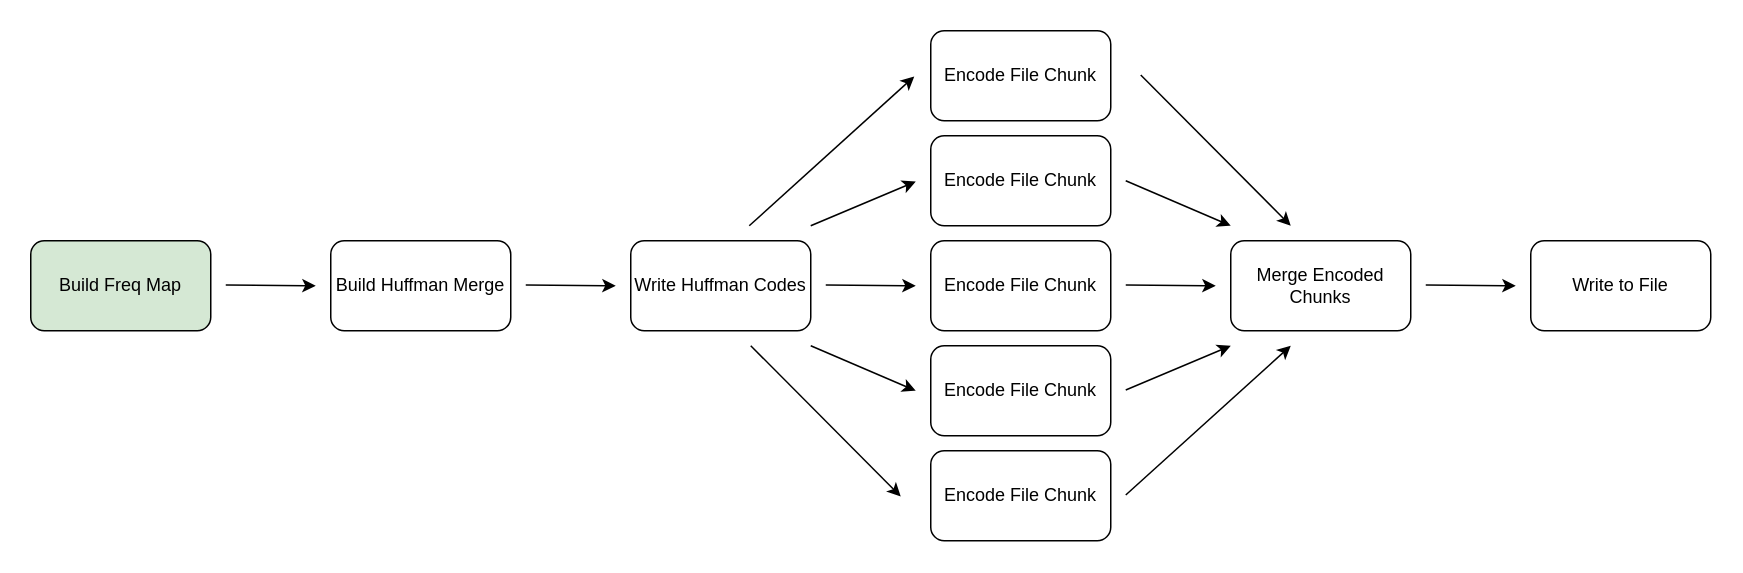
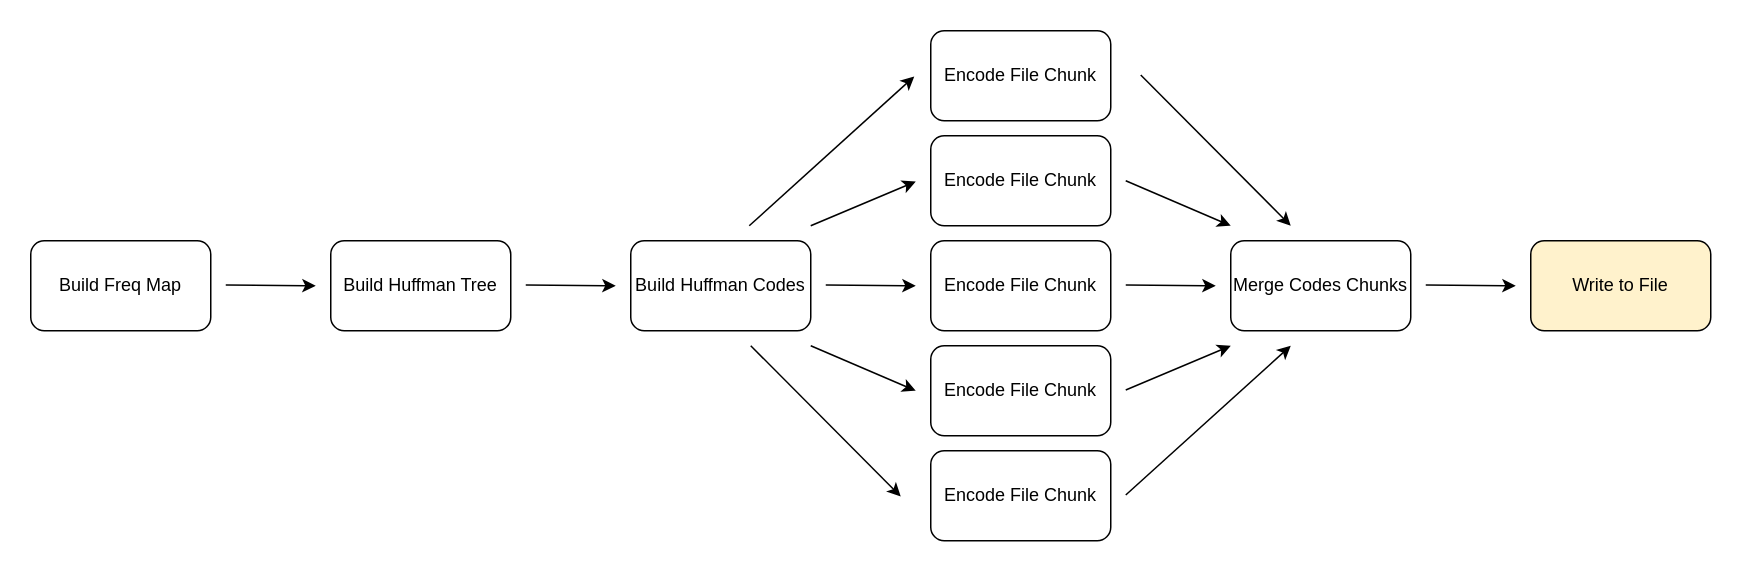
  <mxCell id="0" />
  <mxCell id="1" parent="0" />
- <mxCell id="2" value="Build Freq Map" style="rounded=1;whiteSpace=wrap;html=1;fillColor=#d5e8d4;" vertex="1" parent="1"><mxGeometry x="20" y="160" width="120" height="60" as="geometry" /></mxCell>
- <mxCell id="3" value="Write Huffman Codes" style="rounded=1;whiteSpace=wrap;html=1;" vertex="1" parent="1"><mxGeometry x="420" y="160" width="120" height="60" as="geometry" /></mxCell>
+ <mxCell id="2" value="Build Freq Map" style="rounded=1;whiteSpace=wrap;html=1;" vertex="1" parent="1"><mxGeometry x="20" y="160" width="120" height="60" as="geometry" /></mxCell>
+ <mxCell id="3" value="Build Huffman Codes" style="rounded=1;whiteSpace=wrap;html=1;" vertex="1" parent="1"><mxGeometry x="420" y="160" width="120" height="60" as="geometry" /></mxCell>
  <mxCell id="4" value="Encode File Chunk" style="rounded=1;whiteSpace=wrap;html=1;" vertex="1" parent="1"><mxGeometry x="620" y="160" width="120" height="60" as="geometry" /></mxCell>
- <mxCell id="5" value="Merge Encoded Chunks" style="rounded=1;whiteSpace=wrap;html=1;" vertex="1" parent="1"><mxGeometry x="820" y="160" width="120" height="60" as="geometry" /></mxCell>
+ <mxCell id="5" value="Merge Codes Chunks" style="rounded=1;whiteSpace=wrap;html=1;" vertex="1" parent="1"><mxGeometry x="820" y="160" width="120" height="60" as="geometry" /></mxCell>
  <mxCell id="6" value="" style="endArrow=classic;html=1;rounded=0;" edge="1" parent="1"><mxGeometry width="50" height="50" relative="1" as="geometry"><mxPoint x="350" y="189.5" as="sourcePoint" /><mxPoint x="410" y="190" as="targetPoint" /></mxGeometry></mxCell>
  <mxCell id="7" value="" style="endArrow=classic;html=1;rounded=0;" edge="1" parent="1"><mxGeometry width="50" height="50" relative="1" as="geometry"><mxPoint x="550" y="189.5" as="sourcePoint" /><mxPoint x="610" y="190" as="targetPoint" /></mxGeometry></mxCell>
  <mxCell id="8" value="" style="endArrow=classic;html=1;rounded=0;" edge="1" parent="1"><mxGeometry width="50" height="50" relative="1" as="geometry"><mxPoint x="750" y="189.5" as="sourcePoint" /><mxPoint x="810" y="190" as="targetPoint" /></mxGeometry></mxCell>
- <mxCell id="9" value="Build Huffman Merge" style="rounded=1;whiteSpace=wrap;html=1;" vertex="1" parent="1"><mxGeometry x="220" y="160" width="120" height="60" as="geometry" /></mxCell>
+ <mxCell id="9" value="Build Huffman Tree" style="rounded=1;whiteSpace=wrap;html=1;" vertex="1" parent="1"><mxGeometry x="220" y="160" width="120" height="60" as="geometry" /></mxCell>
  <mxCell id="10" value="" style="endArrow=classic;html=1;rounded=0;" edge="1" parent="1"><mxGeometry width="50" height="50" relative="1" as="geometry"><mxPoint x="150" y="189.5" as="sourcePoint" /><mxPoint x="210" y="190" as="targetPoint" /></mxGeometry></mxCell>
  <mxCell id="11" value="Encode File Chunk" style="rounded=1;whiteSpace=wrap;html=1;" vertex="1" parent="1"><mxGeometry x="620" y="230" width="120" height="60" as="geometry" /></mxCell>
  <mxCell id="12" value="Encode File Chunk" style="rounded=1;whiteSpace=wrap;html=1;" vertex="1" parent="1"><mxGeometry x="620" y="300" width="120" height="60" as="geometry" /></mxCell>
  <mxCell id="13" value="Encode File Chunk" style="rounded=1;whiteSpace=wrap;html=1;" vertex="1" parent="1"><mxGeometry x="620" y="20" width="120" height="60" as="geometry" /></mxCell>
  <mxCell id="14" value="Encode File Chunk" style="rounded=1;whiteSpace=wrap;html=1;" vertex="1" parent="1"><mxGeometry x="620" y="90" width="120" height="60" as="geometry" /></mxCell>
- <mxCell id="15" value="Write to File" style="rounded=1;whiteSpace=wrap;html=1;" vertex="1" parent="1"><mxGeometry x="1020" y="160" width="120" height="60" as="geometry" /></mxCell>
+ <mxCell id="15" value="Write to File" style="rounded=1;whiteSpace=wrap;html=1;fillColor=#fff2cc;" vertex="1" parent="1"><mxGeometry x="1020" y="160" width="120" height="60" as="geometry" /></mxCell>
  <mxCell id="16" value="" style="endArrow=classic;html=1;rounded=0;" edge="1" parent="1"><mxGeometry width="50" height="50" relative="1" as="geometry"><mxPoint x="950" y="189.5" as="sourcePoint" /><mxPoint x="1010" y="190" as="targetPoint" /></mxGeometry></mxCell>
  <mxCell id="17" value="" style="endArrow=classic;html=1;rounded=0;" edge="1" parent="1"><mxGeometry width="50" height="50" relative="1" as="geometry"><mxPoint x="760" y="49.5" as="sourcePoint" /><mxPoint x="860" y="150" as="targetPoint" /></mxGeometry></mxCell>
  <mxCell id="18" value="" style="endArrow=classic;html=1;rounded=0;" edge="1" parent="1"><mxGeometry width="50" height="50" relative="1" as="geometry"><mxPoint x="750" y="329.5" as="sourcePoint" /><mxPoint x="860" y="230" as="targetPoint" /></mxGeometry></mxCell>
  <mxCell id="19" value="" style="endArrow=classic;html=1;rounded=0;" edge="1" parent="1"><mxGeometry width="50" height="50" relative="1" as="geometry"><mxPoint x="750" y="259.5" as="sourcePoint" /><mxPoint x="820" y="230" as="targetPoint" /></mxGeometry></mxCell>
  <mxCell id="20" value="" style="endArrow=classic;html=1;rounded=0;" edge="1" parent="1"><mxGeometry width="50" height="50" relative="1" as="geometry"><mxPoint x="750" y="120" as="sourcePoint" /><mxPoint x="820" y="150" as="targetPoint" /></mxGeometry></mxCell>
  <mxCell id="21" value="" style="endArrow=classic;html=1;rounded=0;" edge="1" parent="1"><mxGeometry width="50" height="50" relative="1" as="geometry"><mxPoint x="499" y="150" as="sourcePoint" /><mxPoint x="609" y="50.5" as="targetPoint" /></mxGeometry></mxCell>
  <mxCell id="22" value="" style="endArrow=classic;html=1;rounded=0;" edge="1" parent="1"><mxGeometry width="50" height="50" relative="1" as="geometry"><mxPoint x="500" y="230" as="sourcePoint" /><mxPoint x="600" y="330.5" as="targetPoint" /></mxGeometry></mxCell>
  <mxCell id="23" value="" style="endArrow=classic;html=1;rounded=0;" edge="1" parent="1"><mxGeometry width="50" height="50" relative="1" as="geometry"><mxPoint x="540" y="230" as="sourcePoint" /><mxPoint x="610" y="260" as="targetPoint" /></mxGeometry></mxCell>
  <mxCell id="24" value="" style="endArrow=classic;html=1;rounded=0;" edge="1" parent="1"><mxGeometry width="50" height="50" relative="1" as="geometry"><mxPoint x="540" y="150" as="sourcePoint" /><mxPoint x="610" y="120.5" as="targetPoint" /></mxGeometry></mxCell>
